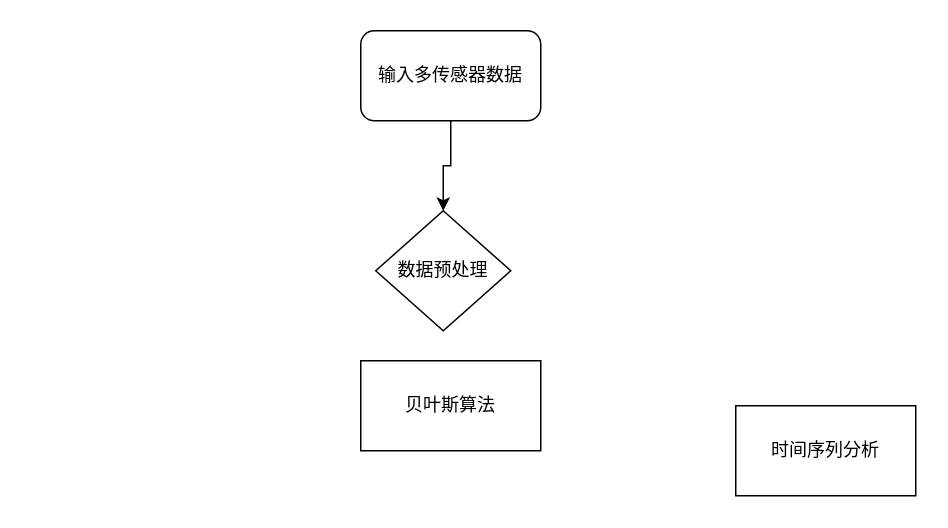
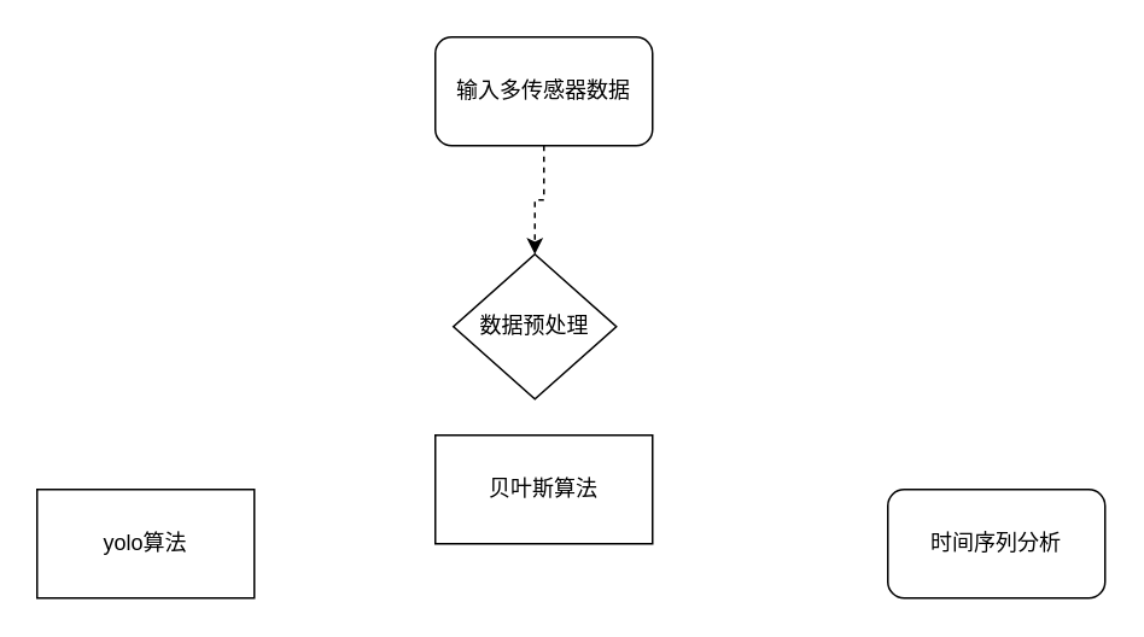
  <mxCell id="0" />
  <mxCell id="1" parent="0" />
- <mxCell id="2" style="edgeStyle=orthogonalEdgeStyle;rounded=0;orthogonalLoop=1;jettySize=auto;html=1;entryX=0.5;entryY=0;entryDx=0;entryDy=0;" edge="1" parent="1" source="3" target="4"><mxGeometry relative="1" as="geometry" /></mxCell>
+ <mxCell id="2" style="edgeStyle=orthogonalEdgeStyle;rounded=0;orthogonalLoop=1;jettySize=auto;html=1;entryX=0.5;entryY=0;entryDx=0;entryDy=0;dashed=1;" edge="1" parent="1" source="3" target="4"><mxGeometry relative="1" as="geometry" /></mxCell>
  <mxCell id="3" value="输入多传感器数据" style="rounded=1;whiteSpace=wrap;html=1;" vertex="1" parent="1"><mxGeometry x="240" y="20" width="120" height="60" as="geometry" /></mxCell>
  <mxCell id="4" value="数据预处理" style="rhombus;whiteSpace=wrap;html=1;" vertex="1" parent="1"><mxGeometry x="250" y="140" width="90" height="80" as="geometry" /></mxCell>
+ <mxCell id="5" value="yolo算法" style="rounded=0;whiteSpace=wrap;html=1;" vertex="1" parent="1"><mxGeometry x="20" y="270" width="120" height="60" as="geometry" /></mxCell>
  <mxCell id="6" value="贝叶斯算法" style="rounded=0;whiteSpace=wrap;html=1;" vertex="1" parent="1"><mxGeometry x="240" y="240" width="120" height="60" as="geometry" /></mxCell>
- <mxCell id="7" value="时间序列分析" style="rounded=0;whiteSpace=wrap;html=1;" vertex="1" parent="1"><mxGeometry x="490" y="270" width="120" height="60" as="geometry" /></mxCell>
+ <mxCell id="7" value="时间序列分析" style="whiteSpace=wrap;html=1;rounded=1;" vertex="1" parent="1"><mxGeometry x="490" y="270" width="120" height="60" as="geometry" /></mxCell>
